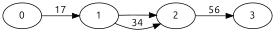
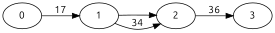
  digraph {
    fontname=Ubuntu
    rankdir=LR
    node [fontname=Ubuntu]
    edge [fontname=Ubuntu]
    0
    1
    2
    3
    0 -> 1 [label=17]
    1 -> 2
    1 -> 2 [label=34]
-   2 -> 3 [label=56]
+   2 -> 3 [label=36]
  }
